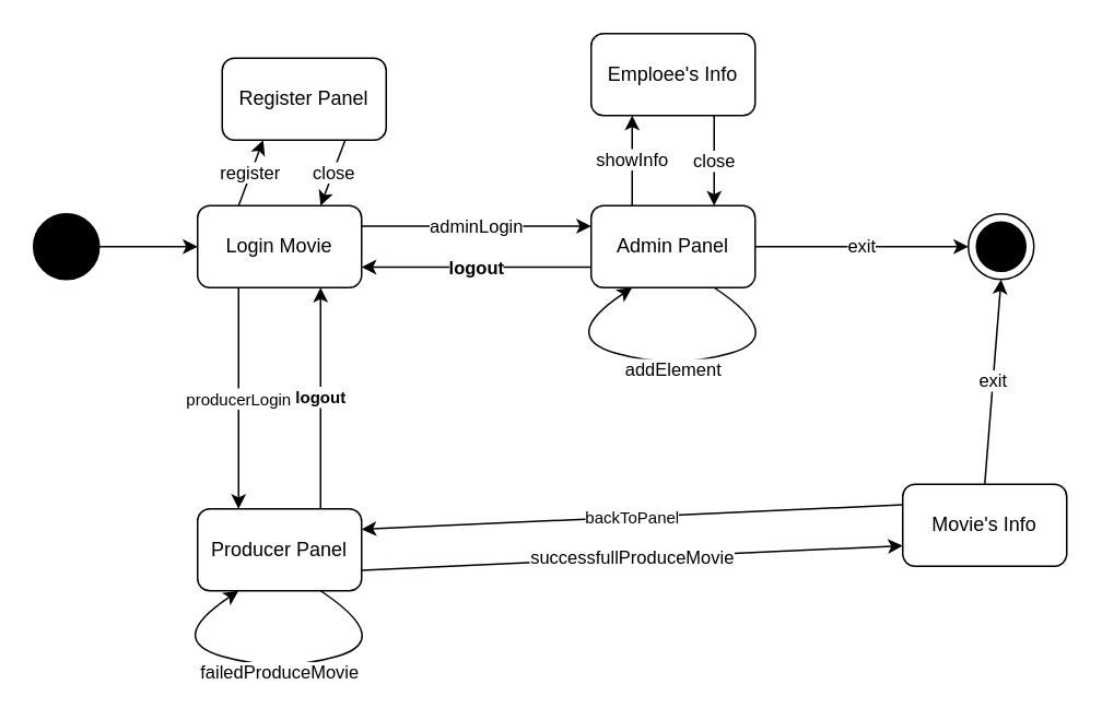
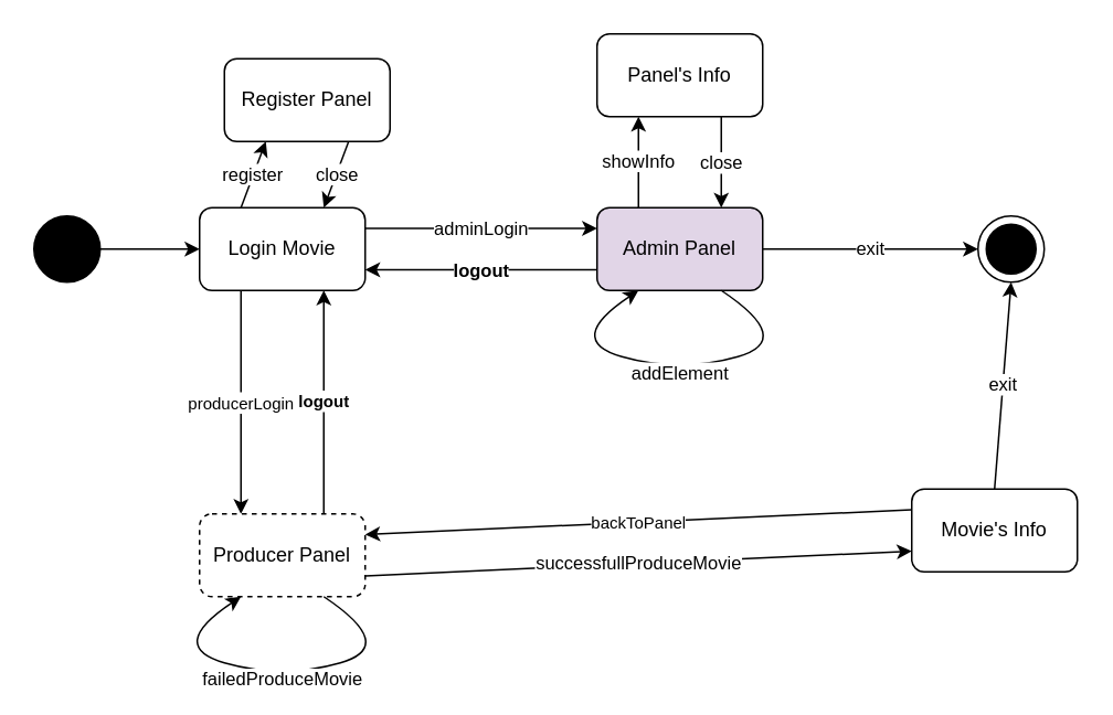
  <mxCell id="0" />
  <mxCell id="1" parent="0" />
  <mxCell id="2" value="" style="shape=ellipse;html=1;fillColor=#000000;fontSize=18;fontColor=#ffffff;" vertex="1" parent="1"><mxGeometry x="20" y="130" width="40" height="40" as="geometry" /></mxCell>
  <mxCell id="3" value="" style="shape=mxgraph.sysml.actFinal;html=1;verticalLabelPosition=bottom;labelBackgroundColor=#ffffff;verticalAlign=top;" vertex="1" parent="1"><mxGeometry x="590" y="130" width="40" height="40" as="geometry" /></mxCell>
  <mxCell id="4" value="" style="endArrow=classic;html=1;rounded=0;exitX=1;exitY=0.5;exitDx=0;exitDy=0;entryX=0;entryY=0.5;entryDx=0;entryDy=0;" edge="1" parent="1" source="2" target="7"><mxGeometry width="50" height="50" relative="1" as="geometry"><mxPoint x="500" y="160" as="sourcePoint" /><mxPoint x="100" y="150" as="targetPoint" /></mxGeometry></mxCell>
  <mxCell id="5" value="adminLogin" style="endArrow=classic;html=1;rounded=0;exitX=1;exitY=0.25;exitDx=0;exitDy=0;entryX=0;entryY=0.25;entryDx=0;entryDy=0;" edge="1" parent="1" source="7" target="6"><mxGeometry width="50" height="50" relative="1" as="geometry"><mxPoint x="240" y="157.5" as="sourcePoint" /><mxPoint x="310" y="150" as="targetPoint" /></mxGeometry></mxCell>
- <mxCell id="6" value="Admin Panel" style="rounded=1;whiteSpace=wrap;html=1;" vertex="1" parent="1"><mxGeometry x="360" y="125" width="100" height="50" as="geometry" /></mxCell>
+ <mxCell id="6" value="Admin Panel" style="rounded=1;whiteSpace=wrap;html=1;fillColor=#e1d5e7;" vertex="1" parent="1"><mxGeometry x="360" y="125" width="100" height="50" as="geometry" /></mxCell>
  <mxCell id="7" value="Login Movie" style="rounded=1;whiteSpace=wrap;html=1;" vertex="1" parent="1"><mxGeometry x="120" y="125" width="100" height="50" as="geometry" /></mxCell>
  <mxCell id="8" value="&lt;font style=&quot;font-size: 10px;&quot;&gt;producerLogin&lt;/font&gt;" style="endArrow=classic;html=1;rounded=0;exitX=0.25;exitY=1;exitDx=0;exitDy=0;entryX=0.25;entryY=0;entryDx=0;entryDy=0;" edge="1" parent="1" source="7" target="9"><mxGeometry width="50" height="50" relative="1" as="geometry"><mxPoint x="500" y="160" as="sourcePoint" /><mxPoint x="170" y="310" as="targetPoint" /></mxGeometry></mxCell>
- <mxCell id="9" value="Producer Panel" style="rounded=1;whiteSpace=wrap;html=1;" vertex="1" parent="1"><mxGeometry x="120" y="310" width="100" height="50" as="geometry" /></mxCell>
+ <mxCell id="9" value="Producer Panel" style="rounded=1;whiteSpace=wrap;html=1;dashed=1;" vertex="1" parent="1"><mxGeometry x="120" y="310" width="100" height="50" as="geometry" /></mxCell>
  <mxCell id="10" value="showInfo" style="endArrow=classic;html=1;rounded=0;exitX=0.25;exitY=0;exitDx=0;exitDy=0;entryX=0.25;entryY=1;entryDx=0;entryDy=0;" edge="1" parent="1" source="6" target="11"><mxGeometry width="50" height="50" relative="1" as="geometry"><mxPoint x="500" y="260" as="sourcePoint" /><mxPoint x="600" y="150" as="targetPoint" /></mxGeometry></mxCell>
- <mxCell id="11" value="Emploee's Info" style="rounded=1;whiteSpace=wrap;html=1;" vertex="1" parent="1"><mxGeometry x="360" y="20" width="100" height="50" as="geometry" /></mxCell>
+ <mxCell id="11" value="Panel's Info" style="rounded=1;whiteSpace=wrap;html=1;" vertex="1" parent="1"><mxGeometry x="360" y="20" width="100" height="50" as="geometry" /></mxCell>
  <mxCell id="12" value="close" style="endArrow=classic;html=1;rounded=0;exitX=0.75;exitY=1;exitDx=0;exitDy=0;entryX=0.75;entryY=0;entryDx=0;entryDy=0;" edge="1" parent="1" source="11" target="6"><mxGeometry width="50" height="50" relative="1" as="geometry"><mxPoint x="500" y="260" as="sourcePoint" /><mxPoint x="550" y="210" as="targetPoint" /></mxGeometry></mxCell>
  <mxCell id="13" value="successfullProduceMovie" style="endArrow=classic;html=1;rounded=0;exitX=1;exitY=0.75;exitDx=0;exitDy=0;entryX=0;entryY=0.75;entryDx=0;entryDy=0;" edge="1" parent="1" source="9" target="14"><mxGeometry width="50" height="50" relative="1" as="geometry"><mxPoint x="500" y="260" as="sourcePoint" /><mxPoint x="320" y="335" as="targetPoint" /></mxGeometry></mxCell>
  <mxCell id="14" value="Movie's Info" style="rounded=1;whiteSpace=wrap;html=1;" vertex="1" parent="1"><mxGeometry x="550" y="295" width="100" height="50" as="geometry" /></mxCell>
  <mxCell id="15" value="failedProduceMovie" style="curved=1;endArrow=classic;html=1;rounded=0;exitX=0.75;exitY=1;exitDx=0;exitDy=0;entryX=0.25;entryY=1;entryDx=0;entryDy=0;" edge="1" parent="1" source="9" target="9"><mxGeometry width="50" height="50" relative="1" as="geometry"><mxPoint x="500" y="260" as="sourcePoint" /><mxPoint x="550" y="210" as="targetPoint" /><Array as="points"><mxPoint x="240" y="390" /><mxPoint x="170" y="410" /><mxPoint x="100" y="390" /></Array></mxGeometry></mxCell>
  <mxCell id="16" value="exit" style="endArrow=classic;html=1;rounded=0;exitX=0.5;exitY=0;exitDx=0;exitDy=0;entryX=0.5;entryY=1;entryDx=0;entryDy=0;entryPerimeter=0;" edge="1" parent="1" source="14" target="3"><mxGeometry width="50" height="50" relative="1" as="geometry"><mxPoint x="500" y="260" as="sourcePoint" /><mxPoint x="550" y="210" as="targetPoint" /></mxGeometry></mxCell>
  <mxCell id="17" value="exit" style="endArrow=classic;html=1;rounded=0;exitX=1;exitY=0.5;exitDx=0;exitDy=0;entryX=0;entryY=0.5;entryDx=0;entryDy=0;entryPerimeter=0;" edge="1" parent="1" source="6" target="3"><mxGeometry width="50" height="50" relative="1" as="geometry"><mxPoint x="500" y="260" as="sourcePoint" /><mxPoint x="550" y="210" as="targetPoint" /></mxGeometry></mxCell>
  <mxCell id="18" value="addElement" style="curved=1;endArrow=classic;html=1;rounded=0;exitX=0.75;exitY=1;exitDx=0;exitDy=0;entryX=0.25;entryY=1;entryDx=0;entryDy=0;" edge="1" parent="1"><mxGeometry width="50" height="50" relative="1" as="geometry"><mxPoint x="435" y="175" as="sourcePoint" /><mxPoint x="385" y="175" as="targetPoint" /><Array as="points"><mxPoint x="480" y="205" /><mxPoint x="410" y="225" /><mxPoint x="340" y="205" /></Array></mxGeometry></mxCell>
  <mxCell id="19" value="register" style="endArrow=classic;html=1;rounded=0;exitX=0.25;exitY=0;exitDx=0;exitDy=0;entryX=0.25;entryY=1;entryDx=0;entryDy=0;" edge="1" parent="1" source="7" target="20"><mxGeometry width="50" height="50" relative="1" as="geometry"><mxPoint x="350" y="260" as="sourcePoint" /><mxPoint x="170" y="-40" as="targetPoint" /></mxGeometry></mxCell>
  <mxCell id="20" value="Register Panel" style="rounded=1;whiteSpace=wrap;html=1;" vertex="1" parent="1"><mxGeometry x="135" y="35" width="100" height="50" as="geometry" /></mxCell>
  <mxCell id="21" value="close" style="endArrow=classic;html=1;rounded=0;exitX=0.75;exitY=1;exitDx=0;exitDy=0;entryX=0.75;entryY=0;entryDx=0;entryDy=0;" edge="1" parent="1" source="20" target="7"><mxGeometry width="50" height="50" relative="1" as="geometry"><mxPoint x="350" y="60" as="sourcePoint" /><mxPoint x="400" y="10" as="targetPoint" /></mxGeometry></mxCell>
  <mxCell id="22" value="&lt;font style=&quot;font-size: 10px;&quot;&gt;&lt;b&gt;logout&lt;/b&gt;&lt;/font&gt;" style="endArrow=classic;html=1;rounded=0;exitX=0.75;exitY=0;exitDx=0;exitDy=0;entryX=0.75;entryY=1;entryDx=0;entryDy=0;" edge="1" parent="1" source="9" target="7"><mxGeometry width="50" height="50" relative="1" as="geometry"><mxPoint x="350" y="260" as="sourcePoint" /><mxPoint x="400" y="210" as="targetPoint" /></mxGeometry></mxCell>
  <mxCell id="23" value="&lt;b&gt;logout&lt;/b&gt;" style="endArrow=classic;html=1;rounded=0;exitX=0;exitY=0.75;exitDx=0;exitDy=0;entryX=1;entryY=0.75;entryDx=0;entryDy=0;" edge="1" parent="1" source="6" target="7"><mxGeometry width="50" height="50" relative="1" as="geometry"><mxPoint x="350" y="260" as="sourcePoint" /><mxPoint x="400" y="210" as="targetPoint" /></mxGeometry></mxCell>
  <mxCell id="24" value="backToPanel" style="endArrow=classic;html=1;rounded=0;fontSize=10;exitX=0;exitY=0.25;exitDx=0;exitDy=0;entryX=1;entryY=0.25;entryDx=0;entryDy=0;" edge="1" parent="1" source="14" target="9"><mxGeometry width="50" height="50" relative="1" as="geometry"><mxPoint x="350" y="260" as="sourcePoint" /><mxPoint x="400" y="210" as="targetPoint" /></mxGeometry></mxCell>
